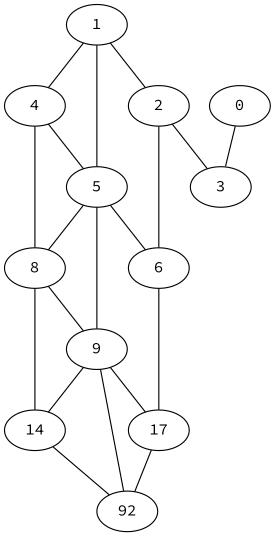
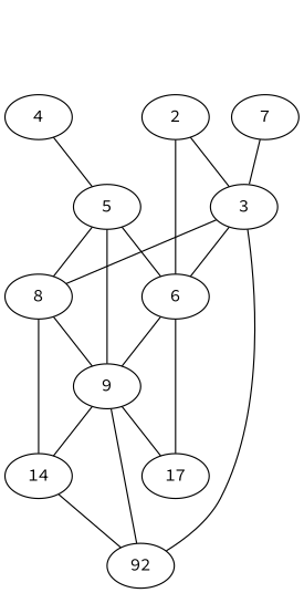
  graph {
    fontname="Source Code Pro"
    node [fontname="Source Code Pro" v_in_cycle=1]
    edge [e_in_cycle=0 fontname="Source Code Pro"]
-   0 [v_in_cycle=0]
+   0 [v_in_cycle=0 label=7]
    3
    2
    6
-   1
    4
    5
    8
    9
    n10 [label=17]
    n11 [label=14]
    n12 [label=92]
    0 -- 3
+   3 -- 6 [e_in_cycle=1]
    2 -- 3
    2 -- 6
+   6 -- 9 [e_in_cycle=1]
    6 -- n10
-   1 -- 2 [e_in_cycle=1]
-   1 -- 4 [e_in_cycle=1]
-   1 -- 5
    4 -- 5
-   4 -- 8 [e_in_cycle=1]
+   3 -- 8 [e_in_cycle=1]
    5 -- 6
    5 -- 8
    5 -- 9 [e_in_cycle=1]
    8 -- 9
    8 -- n11 [e_in_cycle=1]
    9 -- n10
    9 -- n11
    9 -- n12
-   n10 -- n12 [e_in_cycle=1]
+   3 -- n12 [e_in_cycle=1]
    n11 -- n12 [e_in_cycle=1]
  }
